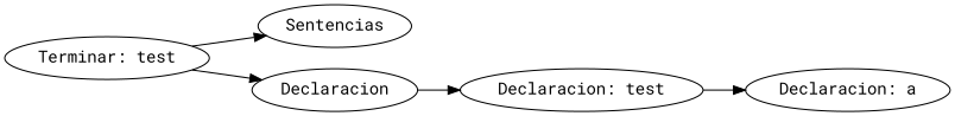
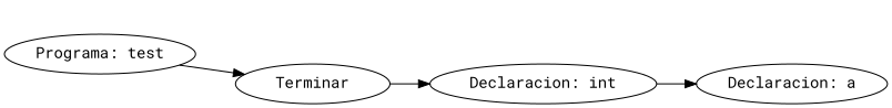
  digraph {
    fontname="Roboto Mono"
    rankdir=LR
    node [fontname="Roboto Mono"]
    edge [fontname="Roboto Mono"]
-   n1 [label="Terminar: test"]
-   n2 [label=Sentencias]
-   n3 [label=Declaracion]
-   n4 [label="Declaracion: test"]
+   n1 [label="Programa: test"]
+   n3 [label=Terminar]
+   n4 [label="Declaracion: int"]
    n5 [label="Declaracion: a"]
-   n1 -> n2
    n1 -> n3
    n3 -> n4
    n4 -> n5
  }
